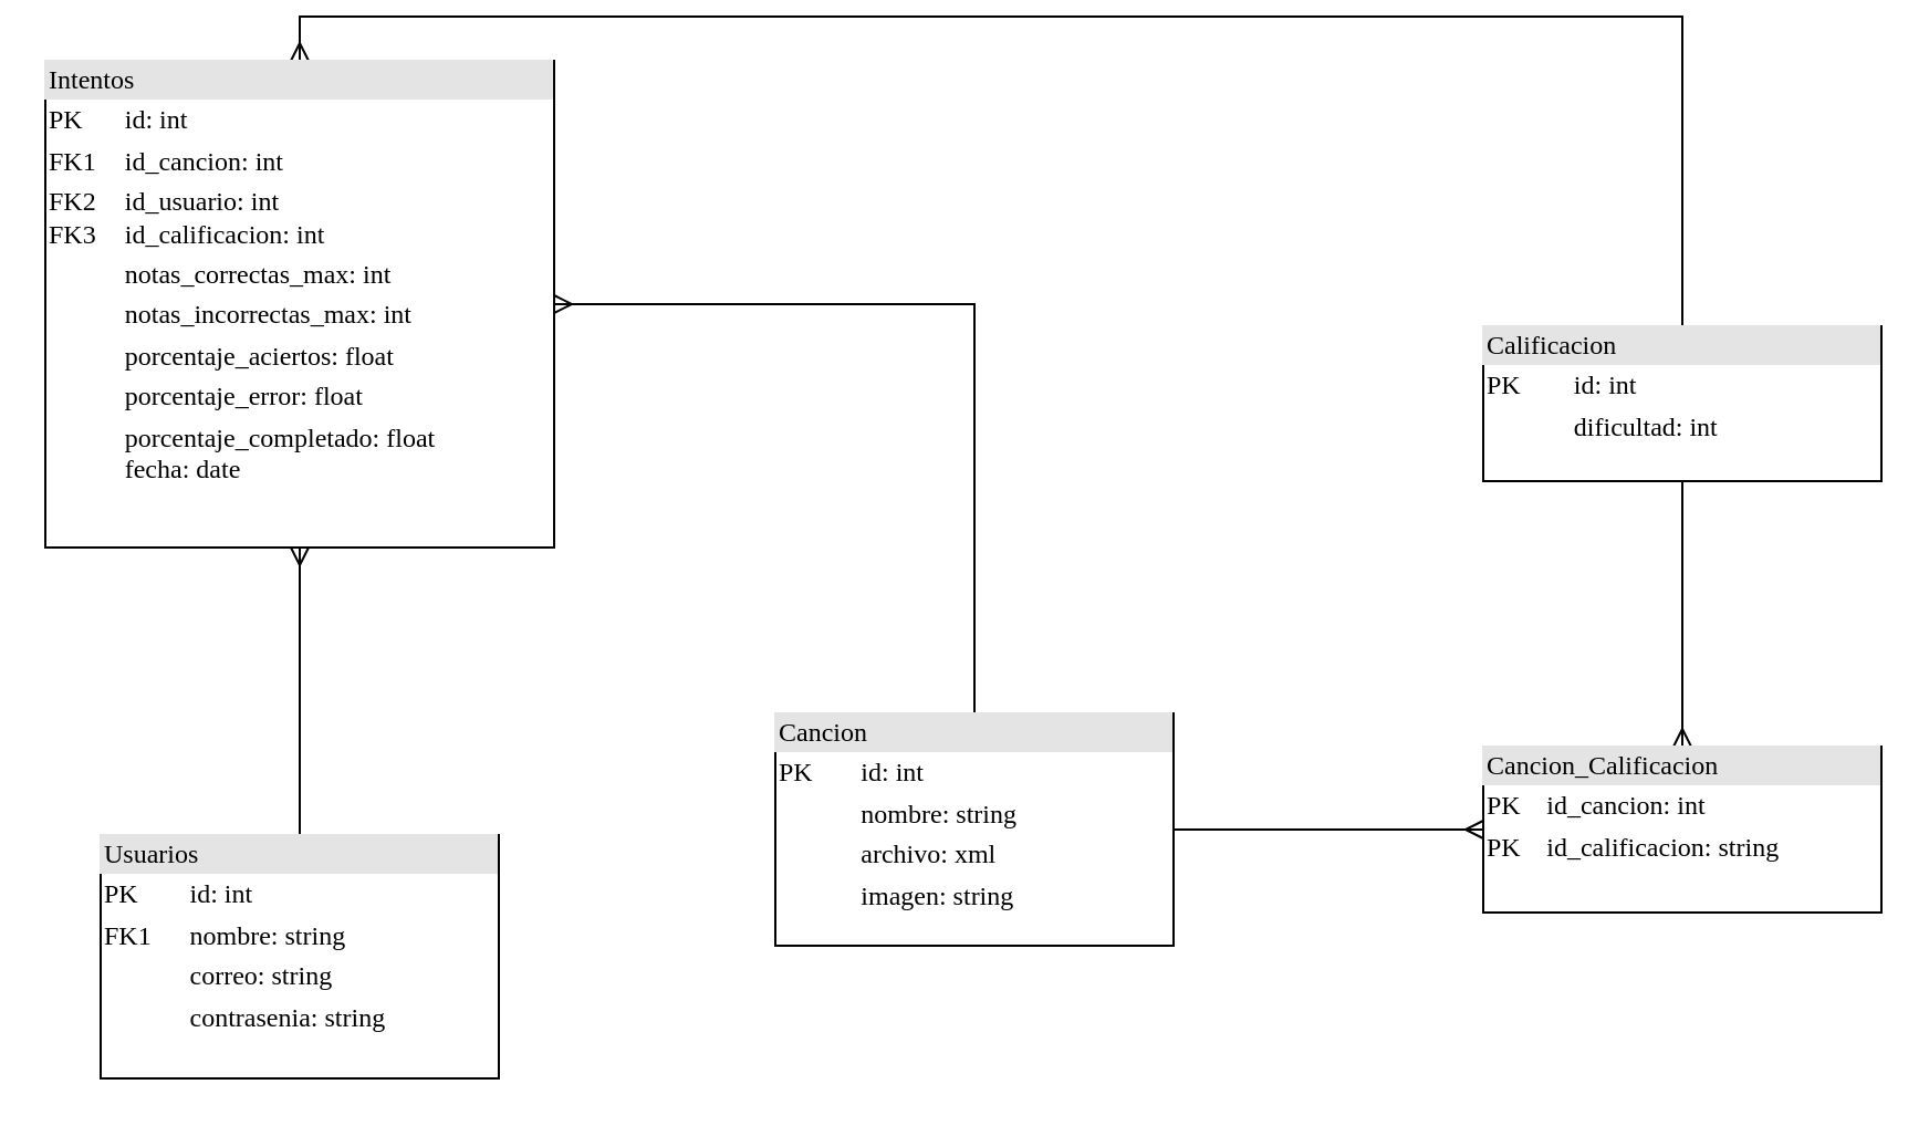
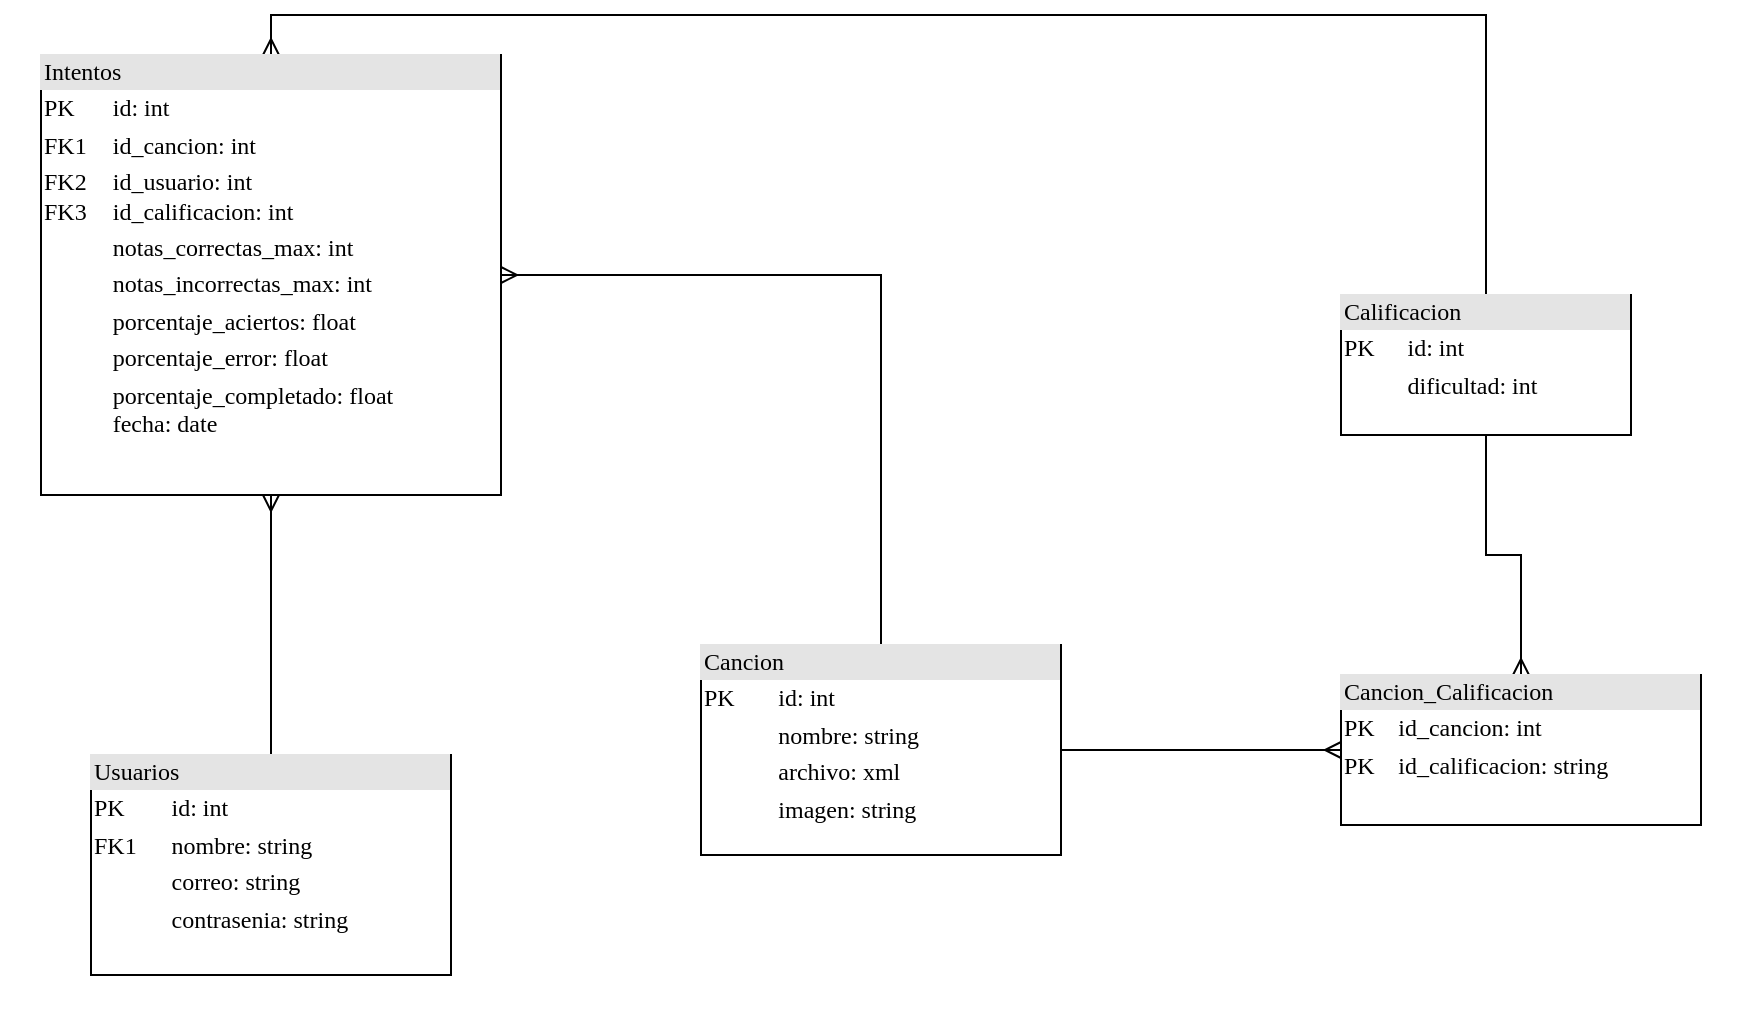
  <mxCell id="0" />
  <mxCell id="1" parent="0" />
  <mxCell id="2" style="edgeStyle=orthogonalEdgeStyle;rounded=0;orthogonalLoop=1;jettySize=auto;html=1;exitX=0.5;exitY=0;exitDx=0;exitDy=0;entryX=0.5;entryY=1;entryDx=0;entryDy=0;endArrow=ERmany;endFill=0;" edge="1" parent="1" source="3" target="5"><mxGeometry relative="1" as="geometry" /></mxCell>
  <mxCell id="3" value="&lt;div style=&quot;box-sizing: border-box; width: 100%; background: rgb(228, 228, 228); padding: 2px;&quot;&gt;Usuarios&lt;/div&gt;&lt;table style=&quot;width: 100% ; font-size: 1em&quot; cellpadding=&quot;2&quot; cellspacing=&quot;0&quot;&gt;&lt;tbody&gt;&lt;tr&gt;&lt;td&gt;PK&lt;/td&gt;&lt;td&gt;id: int&lt;/td&gt;&lt;/tr&gt;&lt;tr&gt;&lt;td&gt;FK1&lt;/td&gt;&lt;td&gt;nombre: string&lt;/td&gt;&lt;/tr&gt;&lt;tr&gt;&lt;td&gt;&lt;/td&gt;&lt;td&gt;correo: string&lt;/td&gt;&lt;/tr&gt;&lt;tr&gt;&lt;td&gt;&lt;br&gt;&lt;/td&gt;&lt;td&gt;contrasenia: string&lt;br&gt;&lt;/td&gt;&lt;/tr&gt;&lt;tr&gt;&lt;td&gt;&lt;/td&gt;&lt;td&gt;&lt;br&gt;&lt;/td&gt;&lt;/tr&gt;&lt;/tbody&gt;&lt;/table&gt;" style="verticalAlign=top;align=left;overflow=fill;html=1;rounded=0;shadow=0;comic=0;labelBackgroundColor=none;strokeWidth=1;fontFamily=Verdana;fontSize=12" parent="1" vertex="1"><mxGeometry x="45" y="370" width="180" height="110" as="geometry" /></mxCell>
  <mxCell id="4" style="edgeStyle=orthogonalEdgeStyle;rounded=0;orthogonalLoop=1;jettySize=auto;html=1;exitX=0.5;exitY=0;exitDx=0;exitDy=0;entryX=0.5;entryY=0;entryDx=0;entryDy=0;startArrow=ERmany;startFill=0;endArrow=none;" edge="1" parent="1" source="5" target="11"><mxGeometry relative="1" as="geometry" /></mxCell>
  <mxCell id="5" value="&lt;div style=&quot;box-sizing: border-box; width: 100%; background: rgb(228, 228, 228); padding: 2px;&quot;&gt;Intentos&lt;/div&gt;&lt;table style=&quot;width: 100% ; font-size: 1em&quot; cellpadding=&quot;2&quot; cellspacing=&quot;0&quot;&gt;&lt;tbody&gt;&lt;tr&gt;&lt;td&gt;PK&lt;/td&gt;&lt;td&gt;id: int&lt;/td&gt;&lt;/tr&gt;&lt;tr&gt;&lt;td&gt;FK1&lt;/td&gt;&lt;td&gt;id_cancion: int&lt;/td&gt;&lt;/tr&gt;&lt;tr&gt;&lt;td&gt;FK2&lt;br&gt;FK3&lt;/td&gt;&lt;td&gt;id_usuario: int&lt;br&gt;id_calificacion: int&lt;/td&gt;&lt;/tr&gt;&lt;tr&gt;&lt;td&gt;&lt;br&gt;&lt;/td&gt;&lt;td&gt;notas_correctas_max: int&lt;/td&gt;&lt;/tr&gt;&lt;tr&gt;&lt;td&gt;&lt;br&gt;&lt;/td&gt;&lt;td&gt;notas_incorrectas_max: int&lt;/td&gt;&lt;/tr&gt;&lt;tr&gt;&lt;td&gt;&lt;br&gt;&lt;/td&gt;&lt;td&gt;porcentaje_aciertos: float&lt;/td&gt;&lt;/tr&gt;&lt;tr&gt;&lt;td&gt;&lt;br&gt;&lt;/td&gt;&lt;td&gt;porcentaje_error: float&lt;/td&gt;&lt;/tr&gt;&lt;tr&gt;&lt;td&gt;&lt;br&gt;&lt;/td&gt;&lt;td&gt;porcentaje_completado: float&lt;br&gt;fecha: date&lt;/td&gt;&lt;/tr&gt;&lt;tr&gt;&lt;td&gt;&lt;/td&gt;&lt;td&gt;&lt;br&gt;&lt;/td&gt;&lt;/tr&gt;&lt;/tbody&gt;&lt;/table&gt;" style="verticalAlign=top;align=left;overflow=fill;html=1;rounded=0;shadow=0;comic=0;labelBackgroundColor=none;strokeWidth=1;fontFamily=Verdana;fontSize=12" parent="1" vertex="1"><mxGeometry x="20" y="20" width="230" height="220" as="geometry" /></mxCell>
  <mxCell id="6" style="edgeStyle=orthogonalEdgeStyle;rounded=0;orthogonalLoop=1;jettySize=auto;html=1;exitX=0.5;exitY=0;exitDx=0;exitDy=0;entryX=1;entryY=0.5;entryDx=0;entryDy=0;endArrow=ERmany;endFill=0;" edge="1" parent="1" source="8" target="5"><mxGeometry relative="1" as="geometry" /></mxCell>
  <mxCell id="7" style="edgeStyle=orthogonalEdgeStyle;rounded=0;orthogonalLoop=1;jettySize=auto;html=1;exitX=1;exitY=0.5;exitDx=0;exitDy=0;entryX=0;entryY=0.5;entryDx=0;entryDy=0;endArrow=ERmany;endFill=0;" edge="1" parent="1" source="8" target="10"><mxGeometry relative="1" as="geometry" /></mxCell>
  <mxCell id="8" value="&lt;div style=&quot;box-sizing: border-box; width: 100%; background: rgb(228, 228, 228); padding: 2px;&quot;&gt;Cancion&lt;/div&gt;&lt;table style=&quot;width: 100% ; font-size: 1em&quot; cellpadding=&quot;2&quot; cellspacing=&quot;0&quot;&gt;&lt;tbody&gt;&lt;tr&gt;&lt;td&gt;PK&lt;/td&gt;&lt;td&gt;id: int&lt;/td&gt;&lt;/tr&gt;&lt;tr&gt;&lt;td&gt;&lt;/td&gt;&lt;td&gt;nombre: string&lt;/td&gt;&lt;/tr&gt;&lt;tr&gt;&lt;td&gt;&lt;/td&gt;&lt;td&gt;archivo: xml&lt;/td&gt;&lt;/tr&gt;&lt;tr&gt;&lt;td&gt;&lt;br&gt;&lt;/td&gt;&lt;td&gt;imagen: string&lt;/td&gt;&lt;/tr&gt;&lt;tr&gt;&lt;td&gt;&lt;/td&gt;&lt;td&gt;&lt;br&gt;&lt;/td&gt;&lt;/tr&gt;&lt;/tbody&gt;&lt;/table&gt;" style="verticalAlign=top;align=left;overflow=fill;html=1;rounded=0;shadow=0;comic=0;labelBackgroundColor=none;strokeWidth=1;fontFamily=Verdana;fontSize=12" parent="1" vertex="1"><mxGeometry x="350" y="315" width="180" height="105" as="geometry" /></mxCell>
  <mxCell id="9" style="edgeStyle=orthogonalEdgeStyle;rounded=0;orthogonalLoop=1;jettySize=auto;html=1;exitX=0.5;exitY=0;exitDx=0;exitDy=0;entryX=0.5;entryY=1;entryDx=0;entryDy=0;endArrow=none;startFill=0;startArrow=ERmany;" edge="1" parent="1" source="10" target="11"><mxGeometry relative="1" as="geometry" /></mxCell>
  <mxCell id="10" value="&lt;div style=&quot;box-sizing: border-box; width: 100%; background: rgb(228, 228, 228); padding: 2px;&quot;&gt;Cancion_Calificacion&lt;/div&gt;&lt;table style=&quot;width: 100% ; font-size: 1em&quot; cellpadding=&quot;2&quot; cellspacing=&quot;0&quot;&gt;&lt;tbody&gt;&lt;tr&gt;&lt;td&gt;PK&lt;/td&gt;&lt;td&gt;id_cancion: int&lt;/td&gt;&lt;/tr&gt;&lt;tr&gt;&lt;td&gt;PK&lt;/td&gt;&lt;td&gt;id_calificacion: string&lt;/td&gt;&lt;/tr&gt;&lt;tr&gt;&lt;td&gt;&lt;br&gt;&lt;/td&gt;&lt;td&gt;&lt;br&gt;&lt;/td&gt;&lt;/tr&gt;&lt;tr&gt;&lt;td&gt;&lt;/td&gt;&lt;td&gt;&lt;br&gt;&lt;/td&gt;&lt;/tr&gt;&lt;/tbody&gt;&lt;/table&gt;" style="verticalAlign=top;align=left;overflow=fill;html=1;rounded=0;shadow=0;comic=0;labelBackgroundColor=none;strokeWidth=1;fontFamily=Verdana;fontSize=12" vertex="1" parent="1"><mxGeometry x="670" y="330" width="180" height="75" as="geometry" /></mxCell>
- <mxCell id="11" value="&lt;div style=&quot;box-sizing: border-box; width: 100%; background: rgb(228, 228, 228); padding: 2px;&quot;&gt;Calificacion&lt;/div&gt;&lt;table style=&quot;width: 100% ; font-size: 1em&quot; cellpadding=&quot;2&quot; cellspacing=&quot;0&quot;&gt;&lt;tbody&gt;&lt;tr&gt;&lt;td&gt;PK&lt;/td&gt;&lt;td&gt;id: int&lt;/td&gt;&lt;/tr&gt;&lt;tr&gt;&lt;td&gt;&lt;/td&gt;&lt;td&gt;dificultad: int&lt;/td&gt;&lt;/tr&gt;&lt;tr&gt;&lt;td&gt;&lt;br&gt;&lt;/td&gt;&lt;td&gt;&lt;br&gt;&lt;/td&gt;&lt;/tr&gt;&lt;tr&gt;&lt;td&gt;&lt;/td&gt;&lt;td&gt;&lt;br&gt;&lt;/td&gt;&lt;/tr&gt;&lt;/tbody&gt;&lt;/table&gt;" style="verticalAlign=top;align=left;overflow=fill;html=1;rounded=0;shadow=0;comic=0;labelBackgroundColor=none;strokeWidth=1;fontFamily=Verdana;fontSize=12" vertex="1" parent="1"><mxGeometry x="670" y="140" width="180" height="70" as="geometry" /></mxCell>
+ <mxCell id="11" value="&lt;div style=&quot;box-sizing: border-box; width: 100%; background: rgb(228, 228, 228); padding: 2px;&quot;&gt;Calificacion&lt;/div&gt;&lt;table style=&quot;width: 100% ; font-size: 1em&quot; cellpadding=&quot;2&quot; cellspacing=&quot;0&quot;&gt;&lt;tbody&gt;&lt;tr&gt;&lt;td&gt;PK&lt;/td&gt;&lt;td&gt;id: int&lt;/td&gt;&lt;/tr&gt;&lt;tr&gt;&lt;td&gt;&lt;/td&gt;&lt;td&gt;dificultad: int&lt;/td&gt;&lt;/tr&gt;&lt;tr&gt;&lt;td&gt;&lt;br&gt;&lt;/td&gt;&lt;td&gt;&lt;br&gt;&lt;/td&gt;&lt;/tr&gt;&lt;tr&gt;&lt;td&gt;&lt;/td&gt;&lt;td&gt;&lt;br&gt;&lt;/td&gt;&lt;/tr&gt;&lt;/tbody&gt;&lt;/table&gt;" style="verticalAlign=top;align=left;overflow=fill;html=1;rounded=0;shadow=0;comic=0;labelBackgroundColor=none;strokeWidth=1;fontFamily=Verdana;fontSize=12" vertex="1" parent="1"><mxGeometry x="670" y="140" width="145" height="70" as="geometry" /></mxCell>
